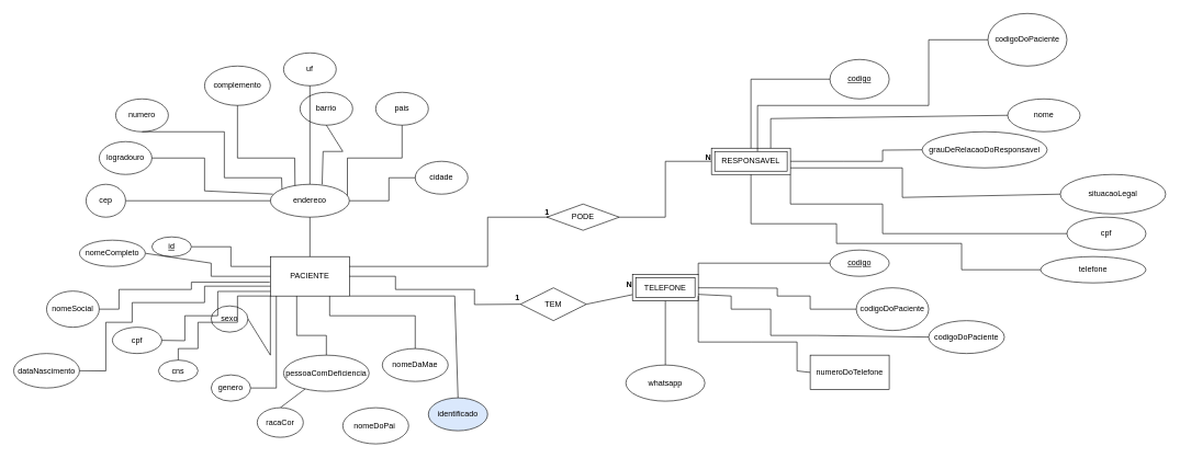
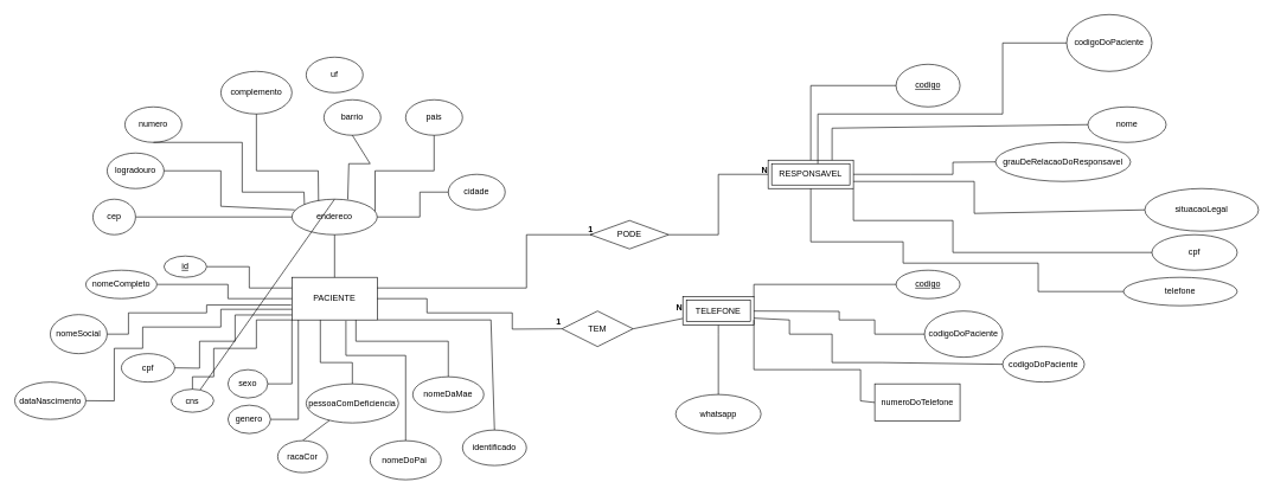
  <mxCell id="0" />
  <mxCell id="1" parent="0" />
  <mxCell id="2" value="PACIENTE" style="rounded=0;whiteSpace=wrap;html=1;" vertex="1" parent="1"><mxGeometry x="410" y="390" width="120" height="60" as="geometry" /></mxCell>
  <mxCell id="3" style="edgeStyle=orthogonalEdgeStyle;rounded=0;orthogonalLoop=1;jettySize=auto;html=1;exitX=0;exitY=0;exitDx=0;exitDy=0;" edge="1" parent="1" source="4"><mxGeometry relative="1" as="geometry"><mxPoint x="427.412" y="287.235" as="targetPoint" /></mxGeometry></mxCell>
  <mxCell id="4" value="endereco" style="ellipse;whiteSpace=wrap;html=1;" vertex="1" parent="1"><mxGeometry x="410" y="280" width="120" height="50" as="geometry" /></mxCell>
  <mxCell id="5" value="" style="endArrow=none;html=1;rounded=0;exitX=0;exitY=0.5;exitDx=0;exitDy=0;" edge="1" parent="1" source="4" target="6"><mxGeometry width="50" height="50" relative="1" as="geometry"><mxPoint x="430" y="220" as="sourcePoint" /><mxPoint x="480" y="170" as="targetPoint" /><Array as="points" /></mxGeometry></mxCell>
  <mxCell id="6" value="cep" style="ellipse;whiteSpace=wrap;html=1;" vertex="1" parent="1"><mxGeometry x="130" y="280" width="60" height="50" as="geometry" /></mxCell>
  <mxCell id="7" value="logradouro" style="ellipse;whiteSpace=wrap;html=1;" vertex="1" parent="1"><mxGeometry x="150" y="215" width="80" height="50" as="geometry" /></mxCell>
  <mxCell id="8" value="numero" style="ellipse;whiteSpace=wrap;html=1;" vertex="1" parent="1"><mxGeometry x="175" y="150" width="80" height="50" as="geometry" /></mxCell>
  <mxCell id="9" value="complemento" style="ellipse;whiteSpace=wrap;html=1;" vertex="1" parent="1"><mxGeometry x="310" y="100" width="100" height="60" as="geometry" /></mxCell>
  <mxCell id="10" value="uf" style="ellipse;whiteSpace=wrap;html=1;" vertex="1" parent="1"><mxGeometry x="430" y="80" width="80" height="50" as="geometry" /></mxCell>
  <mxCell id="11" value="barrio" style="ellipse;whiteSpace=wrap;html=1;" vertex="1" parent="1"><mxGeometry x="455" y="140" width="80" height="50" as="geometry" /></mxCell>
  <mxCell id="12" value="cidade" style="ellipse;whiteSpace=wrap;html=1;" vertex="1" parent="1"><mxGeometry x="630" y="245" width="80" height="50" as="geometry" /></mxCell>
  <mxCell id="13" value="pais" style="ellipse;whiteSpace=wrap;html=1;" vertex="1" parent="1"><mxGeometry x="570" y="140" width="80" height="50" as="geometry" /></mxCell>
  <mxCell id="14" value="" style="endArrow=none;html=1;rounded=0;entryX=1;entryY=0.5;entryDx=0;entryDy=0;exitX=0.033;exitY=0.3;exitDx=0;exitDy=0;exitPerimeter=0;" edge="1" parent="1" source="4" target="7"><mxGeometry width="50" height="50" relative="1" as="geometry"><mxPoint x="370" y="270" as="sourcePoint" /><mxPoint x="420" y="220" as="targetPoint" /><Array as="points"><mxPoint x="310" y="290" /><mxPoint x="310" y="240" /></Array></mxGeometry></mxCell>
  <mxCell id="15" value="" style="endArrow=none;html=1;rounded=0;entryX=0.5;entryY=1;entryDx=0;entryDy=0;exitX=0;exitY=0;exitDx=0;exitDy=0;" edge="1" parent="1" source="4" target="8"><mxGeometry width="50" height="50" relative="1" as="geometry"><mxPoint x="430" y="290" as="sourcePoint" /><mxPoint x="495" y="220" as="targetPoint" /><Array as="points"><mxPoint x="427" y="270" /><mxPoint x="340" y="270" /><mxPoint x="340" y="200" /></Array></mxGeometry></mxCell>
  <mxCell id="16" value="" style="endArrow=none;html=1;rounded=0;entryX=0.5;entryY=1;entryDx=0;entryDy=0;exitX=0.312;exitY=0.051;exitDx=0;exitDy=0;exitPerimeter=0;" edge="1" parent="1" source="4" target="9"><mxGeometry width="50" height="50" relative="1" as="geometry"><mxPoint x="470" y="280" as="sourcePoint" /><mxPoint x="520" y="230" as="targetPoint" /><Array as="points"><mxPoint x="447" y="240" /><mxPoint x="360" y="240" /></Array></mxGeometry></mxCell>
- <mxCell id="17" value="" style="endArrow=none;html=1;rounded=0;exitX=0.5;exitY=0;exitDx=0;exitDy=0;" edge="1" parent="1" source="4" target="10"><mxGeometry width="50" height="50" relative="1" as="geometry"><mxPoint x="500" y="280" as="sourcePoint" /><mxPoint x="550" y="230" as="targetPoint" /></mxGeometry></mxCell>
+ <mxCell id="17" value="" style="endArrow=none;html=1;rounded=0;exitX=0.5;exitY=0;exitDx=0;exitDy=0;" edge="1" parent="1" source="4" target="25"><mxGeometry width="50" height="50" relative="1" as="geometry"><mxPoint x="500" y="280" as="sourcePoint" /><mxPoint x="550" y="230" as="targetPoint" /></mxGeometry></mxCell>
  <mxCell id="18" value="" style="endArrow=none;html=1;rounded=0;entryX=0.5;entryY=1;entryDx=0;entryDy=0;exitX=0.655;exitY=0.004;exitDx=0;exitDy=0;exitPerimeter=0;" edge="1" parent="1" source="4" target="11"><mxGeometry width="50" height="50" relative="1" as="geometry"><mxPoint x="543.5" y="300" as="sourcePoint" /><mxPoint x="593.5" y="250" as="targetPoint" /><Array as="points"><mxPoint x="490" y="230" /><mxPoint x="520" y="230" /></Array></mxGeometry></mxCell>
  <mxCell id="19" value="" style="endArrow=none;html=1;rounded=0;entryX=0.5;entryY=1;entryDx=0;entryDy=0;exitX=0.975;exitY=0.34;exitDx=0;exitDy=0;exitPerimeter=0;" edge="1" parent="1" source="4" target="13"><mxGeometry width="50" height="50" relative="1" as="geometry"><mxPoint x="570" y="380" as="sourcePoint" /><mxPoint x="620" y="330" as="targetPoint" /><Array as="points"><mxPoint x="527" y="240" /><mxPoint x="610" y="240" /></Array></mxGeometry></mxCell>
  <mxCell id="20" value="" style="endArrow=none;html=1;rounded=0;entryX=0;entryY=0.5;entryDx=0;entryDy=0;exitX=1;exitY=0.5;exitDx=0;exitDy=0;" edge="1" parent="1" source="4" target="12"><mxGeometry width="50" height="50" relative="1" as="geometry"><mxPoint x="560" y="350" as="sourcePoint" /><mxPoint x="610" y="300" as="targetPoint" /><Array as="points"><mxPoint x="590" y="305" /><mxPoint x="590" y="270" /></Array></mxGeometry></mxCell>
  <mxCell id="21" value="" style="endArrow=none;html=1;rounded=0;entryX=0.5;entryY=1;entryDx=0;entryDy=0;exitX=0.5;exitY=0;exitDx=0;exitDy=0;" edge="1" parent="1" source="2" target="4"><mxGeometry width="50" height="50" relative="1" as="geometry"><mxPoint x="460" y="400" as="sourcePoint" /><mxPoint x="510" y="350" as="targetPoint" /></mxGeometry></mxCell>
  <mxCell id="22" value="" style="endArrow=none;html=1;rounded=0;entryX=0;entryY=0.25;entryDx=0;entryDy=0;exitX=1;exitY=0.5;exitDx=0;exitDy=0;" edge="1" parent="1" source="23" target="2"><mxGeometry width="50" height="50" relative="1" as="geometry"><mxPoint x="330" y="427" as="sourcePoint" /><mxPoint x="390" y="430" as="targetPoint" /><Array as="points"><mxPoint x="350" y="375" /><mxPoint x="350" y="405" /></Array></mxGeometry></mxCell>
  <mxCell id="23" value="&lt;u&gt;id&lt;/u&gt;" style="ellipse;whiteSpace=wrap;html=1;" vertex="1" parent="1"><mxGeometry x="230" y="360" width="60" height="30" as="geometry" /></mxCell>
  <mxCell id="24" value="" style="endArrow=none;html=1;rounded=0;entryX=0;entryY=0.5;entryDx=0;entryDy=0;exitX=1;exitY=0.5;exitDx=0;exitDy=0;" edge="1" parent="1" source="28" target="2"><mxGeometry width="50" height="50" relative="1" as="geometry"><mxPoint x="360" y="510" as="sourcePoint" /><mxPoint x="410" y="460" as="targetPoint" /><Array as="points"><mxPoint x="320" y="400" /><mxPoint x="320" y="420" /></Array></mxGeometry></mxCell>
  <mxCell id="25" value="cns" style="ellipse;whiteSpace=wrap;html=1;" vertex="1" parent="1"><mxGeometry x="240" y="547.5" width="60" height="32.5" as="geometry" /></mxCell>
  <mxCell id="26" value="cpf" style="ellipse;whiteSpace=wrap;html=1;" vertex="1" parent="1"><mxGeometry x="170" y="497.5" width="75" height="40" as="geometry" /></mxCell>
- <mxCell id="27" value="sexo" style="ellipse;whiteSpace=wrap;html=1;" vertex="1" parent="1"><mxGeometry x="320" y="465" width="56" height="40" as="geometry" /></mxCell>
- <mxCell id="28" value="nomeCompleto" style="ellipse;whiteSpace=wrap;html=1;" vertex="1" parent="1"><mxGeometry x="120" y="365" width="100" height="40" as="geometry" /></mxCell>
+ <mxCell id="27" value="sexo" style="ellipse;whiteSpace=wrap;html=1;" vertex="1" parent="1"><mxGeometry x="320" y="520" width="56" height="40" as="geometry" /></mxCell>
+ <mxCell id="28" value="nomeCompleto" style="ellipse;whiteSpace=wrap;html=1;" vertex="1" parent="1"><mxGeometry x="120" y="380" width="100" height="40" as="geometry" /></mxCell>
  <mxCell id="29" value="" style="endArrow=none;html=1;rounded=0;entryX=0;entryY=0.883;entryDx=0;entryDy=0;exitX=1;exitY=0.5;exitDx=0;exitDy=0;entryPerimeter=0;" edge="1" parent="1" source="26" target="2"><mxGeometry width="50" height="50" relative="1" as="geometry"><mxPoint x="260" y="470" as="sourcePoint" /><mxPoint x="475" y="460" as="targetPoint" /><Array as="points"><mxPoint x="280" y="518" /><mxPoint x="280" y="480" /><mxPoint x="330" y="480" /><mxPoint x="330" y="443" /></Array></mxGeometry></mxCell>
  <mxCell id="30" value="" style="endArrow=none;html=1;rounded=0;exitX=1;exitY=0.5;exitDx=0;exitDy=0;" edge="1" parent="1" source="27"><mxGeometry width="50" height="50" relative="1" as="geometry"><mxPoint x="420" y="520" as="sourcePoint" /><mxPoint x="410" y="450" as="targetPoint" /><Array as="points"><mxPoint x="410" y="540" /></Array></mxGeometry></mxCell>
  <mxCell id="31" value="" style="endArrow=none;html=1;rounded=0;entryX=0;entryY=1;entryDx=0;entryDy=0;exitX=0.5;exitY=0;exitDx=0;exitDy=0;" edge="1" parent="1" source="25" target="2"><mxGeometry width="50" height="50" relative="1" as="geometry"><mxPoint x="300" y="530" as="sourcePoint" /><mxPoint x="470" y="517.5" as="targetPoint" /><Array as="points"><mxPoint x="270" y="530" /><mxPoint x="300" y="530" /><mxPoint x="300" y="490" /><mxPoint x="360" y="490" /><mxPoint x="360" y="450" /></Array></mxGeometry></mxCell>
  <mxCell id="32" style="edgeStyle=orthogonalEdgeStyle;rounded=0;orthogonalLoop=1;jettySize=auto;html=1;exitX=0.5;exitY=1;exitDx=0;exitDy=0;" edge="1" parent="1" source="25" target="25"><mxGeometry relative="1" as="geometry" /></mxCell>
  <mxCell id="33" value="" style="endArrow=none;html=1;rounded=0;entryX=0.075;entryY=1;entryDx=0;entryDy=0;entryPerimeter=0;exitX=1;exitY=0.5;exitDx=0;exitDy=0;" edge="1" parent="1" source="34" target="2"><mxGeometry width="50" height="50" relative="1" as="geometry"><mxPoint x="510" y="530" as="sourcePoint" /><mxPoint x="600" y="525" as="targetPoint" /><Array as="points"><mxPoint x="419" y="590" /></Array></mxGeometry></mxCell>
  <mxCell id="34" value="genero" style="ellipse;whiteSpace=wrap;html=1;" vertex="1" parent="1"><mxGeometry x="320" y="570" width="60" height="40" as="geometry" /></mxCell>
  <mxCell id="35" value="" style="endArrow=none;html=1;rounded=0;exitX=0.5;exitY=0;exitDx=0;exitDy=0;" edge="1" parent="1" source="36" target="37"><mxGeometry width="50" height="50" relative="1" as="geometry"><mxPoint x="620" y="560" as="sourcePoint" /><mxPoint x="620" y="430" as="targetPoint" /></mxGeometry></mxCell>
  <mxCell id="36" value="racaCor" style="ellipse;whiteSpace=wrap;html=1;" vertex="1" parent="1"><mxGeometry x="390" y="620" width="70" height="45" as="geometry" /></mxCell>
  <mxCell id="37" value="pessoaComDeficiencia" style="ellipse;whiteSpace=wrap;html=1;" vertex="1" parent="1"><mxGeometry x="430" y="540" width="130" height="55" as="geometry" /></mxCell>
  <mxCell id="38" value="" style="endArrow=none;html=1;rounded=0;entryX=0.333;entryY=1;entryDx=0;entryDy=0;exitX=0.5;exitY=0;exitDx=0;exitDy=0;entryPerimeter=0;" edge="1" parent="1" source="37" target="2"><mxGeometry width="50" height="50" relative="1" as="geometry"><mxPoint x="605" y="520" as="sourcePoint" /><mxPoint x="655" y="470" as="targetPoint" /><Array as="points"><mxPoint x="495" y="510" /><mxPoint x="450" y="510" /></Array></mxGeometry></mxCell>
  <mxCell id="39" value="nomeDaMae" style="ellipse;whiteSpace=wrap;html=1;" vertex="1" parent="1"><mxGeometry x="580" y="530" width="100" height="50" as="geometry" /></mxCell>
  <mxCell id="40" value="nomeDoPai&amp;nbsp;" style="ellipse;whiteSpace=wrap;html=1;" vertex="1" parent="1"><mxGeometry x="520" y="620" width="100" height="55" as="geometry" /></mxCell>
+ <mxCell id="41" value="" style="endArrow=none;html=1;rounded=0;exitX=0.5;exitY=0;exitDx=0;exitDy=0;entryX=0.633;entryY=1.017;entryDx=0;entryDy=0;entryPerimeter=0;" edge="1" parent="1" source="40" target="2"><mxGeometry width="50" height="50" relative="1" as="geometry"><mxPoint x="570" y="490" as="sourcePoint" /><mxPoint x="620" y="440" as="targetPoint" /><Array as="points"><mxPoint x="570" y="500" /><mxPoint x="486" y="500" /></Array></mxGeometry></mxCell>
  <mxCell id="42" value="" style="endArrow=none;html=1;rounded=0;exitX=0.5;exitY=0;exitDx=0;exitDy=0;entryX=0.75;entryY=1;entryDx=0;entryDy=0;" edge="1" parent="1" source="39" target="2"><mxGeometry width="50" height="50" relative="1" as="geometry"><mxPoint x="570" y="490" as="sourcePoint" /><mxPoint x="510" y="470" as="targetPoint" /><Array as="points"><mxPoint x="630" y="480" /><mxPoint x="500" y="480" /></Array></mxGeometry></mxCell>
- <mxCell id="43" value="identificado" style="ellipse;whiteSpace=wrap;html=1;fillColor=#dae8fc;" vertex="1" parent="1"><mxGeometry x="650" y="605" width="90" height="50" as="geometry" /></mxCell>
+ <mxCell id="43" value="identificado" style="ellipse;whiteSpace=wrap;html=1;" vertex="1" parent="1"><mxGeometry x="650" y="605" width="90" height="50" as="geometry" /></mxCell>
  <mxCell id="44" value="" style="endArrow=none;html=1;rounded=0;entryX=1;entryY=1;entryDx=0;entryDy=0;exitX=0.5;exitY=0;exitDx=0;exitDy=0;" edge="1" parent="1" source="43" target="2"><mxGeometry width="50" height="50" relative="1" as="geometry"><mxPoint x="700" y="550" as="sourcePoint" /><mxPoint x="750" y="500" as="targetPoint" /><Array as="points"><mxPoint x="690" y="450" /></Array></mxGeometry></mxCell>
  <mxCell id="45" value="nomeSocial" style="ellipse;whiteSpace=wrap;html=1;" vertex="1" parent="1"><mxGeometry x="70" y="442.5" width="80" height="55" as="geometry" /></mxCell>
  <mxCell id="46" value="" style="endArrow=none;html=1;rounded=0;entryX=-0.008;entryY=0.65;entryDx=0;entryDy=0;entryPerimeter=0;exitX=1;exitY=0.5;exitDx=0;exitDy=0;" edge="1" parent="1" source="45" target="2"><mxGeometry width="50" height="50" relative="1" as="geometry"><mxPoint y="480" as="sourcePoint" x="180" /><mxPoint x="330" y="430" as="targetPoint" /><Array as="points"><mxPoint y="470" x="180" /><mxPoint y="440" x="180" /><mxPoint x="290" y="440" /><mxPoint x="290" y="429" /></Array></mxGeometry></mxCell>
  <mxCell id="47" value="dataNascimento" style="ellipse;whiteSpace=wrap;html=1;" vertex="1" parent="1"><mxGeometry x="20" y="537.5" width="100" height="52.5" as="geometry" /></mxCell>
  <mxCell id="48" value="" style="endArrow=none;html=1;rounded=0;entryX=0;entryY=0.75;entryDx=0;entryDy=0;exitX=1;exitY=0.5;exitDx=0;exitDy=0;" edge="1" parent="1" source="47" target="2"><mxGeometry width="50" height="50" relative="1" as="geometry"><mxPoint x="110" y="620" as="sourcePoint" /><mxPoint x="160" y="570" as="targetPoint" /><Array as="points"><mxPoint x="160" y="564" /><mxPoint x="160" y="490" /><mxPoint x="200" y="490" /><mxPoint x="200" y="460" /><mxPoint x="310" y="460" /><mxPoint x="310" y="435" /></Array></mxGeometry></mxCell>
  <mxCell id="49" value="TEM" style="rhombus;whiteSpace=wrap;html=1;" vertex="1" parent="1"><mxGeometry x="790" y="437.5" width="100" height="50" as="geometry" /></mxCell>
  <mxCell id="50" value="" style="endArrow=none;html=1;rounded=0;entryX=0;entryY=0.5;entryDx=0;entryDy=0;exitX=1;exitY=0.5;exitDx=0;exitDy=0;" edge="1" parent="1" source="2" target="49"><mxGeometry width="50" height="50" relative="1" as="geometry"><mxPoint x="544" y="430" as="sourcePoint" /><mxPoint x="594" y="380" as="targetPoint" /><Array as="points"><mxPoint x="600" y="420" /><mxPoint x="600" y="440" /><mxPoint x="720" y="440" /><mxPoint x="720" y="463" /></Array></mxGeometry></mxCell>
  <mxCell id="51" value="1" style="text;html=1;align=center;verticalAlign=middle;resizable=0;points=[];autosize=1;strokeColor=none;fillColor=none;fontStyle=1" vertex="1" parent="1"><mxGeometry x="770" y="437.5" width="30" height="30" as="geometry" /></mxCell>
  <mxCell id="52" value="" style="endArrow=none;html=1;rounded=0;exitX=1;exitY=0.5;exitDx=0;exitDy=0;" edge="1" parent="1" source="49" target="53"><mxGeometry width="50" height="50" relative="1" as="geometry"><mxPoint x="790" y="490" as="sourcePoint" /><mxPoint x="840" y="440" as="targetPoint" /></mxGeometry></mxCell>
  <mxCell id="53" value="TELEFONE" style="shape=ext;margin=3;double=1;whiteSpace=wrap;html=1;align=center;" vertex="1" parent="1"><mxGeometry x="960" y="417.5" width="100" height="40" as="geometry" /></mxCell>
  <mxCell id="54" value="&lt;b&gt;N&lt;/b&gt;" style="text;html=1;align=center;verticalAlign=middle;resizable=0;points=[];autosize=1;strokeColor=none;fillColor=none;" vertex="1" parent="1"><mxGeometry x="940" y="417.5" width="30" height="30" as="geometry" /></mxCell>
  <mxCell id="55" value="" style="endArrow=none;html=1;rounded=0;exitX=1;exitY=0.25;exitDx=0;exitDy=0;entryX=0;entryY=0.5;entryDx=0;entryDy=0;" edge="1" parent="1" source="2" target="64"><mxGeometry width="50" height="50" relative="1" as="geometry"><mxPoint x="620" y="400" as="sourcePoint" /><mxPoint x="930" y="330" as="targetPoint" /><Array as="points"><mxPoint x="740" y="405" /><mxPoint x="740" y="330" /><mxPoint x="850" y="330" /></Array></mxGeometry></mxCell>
  <mxCell id="56" value="&lt;u&gt;codigo&lt;/u&gt;" style="ellipse;whiteSpace=wrap;html=1;" vertex="1" parent="1"><mxGeometry x="1260" y="380" width="90" height="40" as="geometry" /></mxCell>
  <mxCell id="57" value="" style="endArrow=none;html=1;rounded=0;exitX=1;exitY=0;exitDx=0;exitDy=0;entryX=0;entryY=0.5;entryDx=0;entryDy=0;" edge="1" parent="1" source="53" target="56"><mxGeometry width="50" height="50" relative="1" as="geometry"><mxPoint x="1100" y="470" as="sourcePoint" /><mxPoint x="1150" y="420" as="targetPoint" /><Array as="points"><mxPoint x="1060" y="400" /></Array></mxGeometry></mxCell>
  <mxCell id="58" value="codigoDoPaciente" style="ellipse;whiteSpace=wrap;html=1;" vertex="1" parent="1"><mxGeometry x="1300" y="437.5" width="110" height="65" as="geometry" /></mxCell>
  <mxCell id="59" value="" style="endArrow=none;html=1;rounded=0;entryX=0;entryY=0.5;entryDx=0;entryDy=0;exitX=1;exitY=0.5;exitDx=0;exitDy=0;" edge="1" parent="1" source="53" target="58"><mxGeometry width="50" height="50" relative="1" as="geometry"><mxPoint x="1070" y="485" as="sourcePoint" /><mxPoint x="1120" y="435" as="targetPoint" /><Array as="points"><mxPoint x="1180" y="438" /><mxPoint x="1180" y="450" /><mxPoint x="1230" y="450" /><mxPoint x="1230" y="470" /></Array></mxGeometry></mxCell>
  <mxCell id="60" value="" style="endArrow=none;html=1;rounded=0;exitX=0;exitY=0.5;exitDx=0;exitDy=0;" edge="1" parent="1" source="61"><mxGeometry width="50" height="50" relative="1" as="geometry"><mxPoint x="1170" y="500" as="sourcePoint" /><mxPoint x="1060" y="450" as="targetPoint" /><Array as="points"><mxPoint x="1210" y="564" /><mxPoint x="1210" y="520" /><mxPoint x="1140" y="520" /><mxPoint x="1060" y="520" /></Array></mxGeometry></mxCell>
  <mxCell id="61" value="numeroDoTelefone" style="whiteSpace=wrap;html=1;rounded=0;" vertex="1" parent="1"><mxGeometry x="1230" y="540" width="120" height="52.5" as="geometry" /></mxCell>
  <mxCell id="62" value="whatsapp" style="ellipse;whiteSpace=wrap;html=1;" vertex="1" parent="1"><mxGeometry x="950" y="555" width="120" height="55" as="geometry" /></mxCell>
  <mxCell id="63" value="" style="endArrow=none;html=1;rounded=0;entryX=0.5;entryY=1;entryDx=0;entryDy=0;exitX=0.5;exitY=0;exitDx=0;exitDy=0;" edge="1" parent="1" source="62" target="53"><mxGeometry width="50" height="50" relative="1" as="geometry"><mxPoint x="1007" y="515" as="sourcePoint" /><mxPoint x="1057" y="465" as="targetPoint" /><Array as="points"><mxPoint x="1010" y="470" /></Array></mxGeometry></mxCell>
  <mxCell id="64" value="PODE" style="rhombus;whiteSpace=wrap;html=1;" vertex="1" parent="1"><mxGeometry x="830" y="310" width="110" height="40" as="geometry" /></mxCell>
  <mxCell id="65" value="" style="endArrow=none;html=1;rounded=0;exitX=1;exitY=0.5;exitDx=0;exitDy=0;entryX=0;entryY=0.5;entryDx=0;entryDy=0;" edge="1" parent="1" source="64" target="66"><mxGeometry width="50" height="50" relative="1" as="geometry"><mxPoint x="950" y="310" as="sourcePoint" /><mxPoint x="1010" y="250" as="targetPoint" /><Array as="points"><mxPoint x="1010" y="330" /><mxPoint x="1010" y="245" /></Array></mxGeometry></mxCell>
  <mxCell id="66" value="RESPONSAVEL" style="shape=ext;margin=3;double=1;whiteSpace=wrap;html=1;align=center;" vertex="1" parent="1"><mxGeometry x="1080" y="225" width="120" height="40" as="geometry" /></mxCell>
  <mxCell id="67" value="&lt;b&gt;1&lt;/b&gt;" style="text;html=1;align=center;verticalAlign=middle;resizable=0;points=[];autosize=1;strokeColor=none;fillColor=none;" vertex="1" parent="1"><mxGeometry x="815" y="308" width="30" height="30" as="geometry" /></mxCell>
  <mxCell id="68" value="&lt;b&gt;N&lt;/b&gt;" style="text;html=1;align=center;verticalAlign=middle;resizable=0;points=[];autosize=1;strokeColor=none;fillColor=none;" vertex="1" parent="1"><mxGeometry x="1060" y="225" width="30" height="30" as="geometry" /></mxCell>
  <mxCell id="69" value="" style="endArrow=none;html=1;rounded=0;exitX=0.5;exitY=0;exitDx=0;exitDy=0;" edge="1" parent="1" source="66" target="70"><mxGeometry width="50" height="50" relative="1" as="geometry"><mxPoint x="1130" y="190" as="sourcePoint" /><mxPoint x="1230" y="130" as="targetPoint" /><Array as="points"><mxPoint x="1140" y="120" /></Array></mxGeometry></mxCell>
  <mxCell id="70" value="&lt;u&gt;codigo&lt;/u&gt;" style="ellipse;whiteSpace=wrap;html=1;" vertex="1" parent="1"><mxGeometry x="1260" y="90" width="90" height="60" as="geometry" /></mxCell>
  <mxCell id="71" value="nome" style="ellipse;whiteSpace=wrap;html=1;" vertex="1" parent="1"><mxGeometry x="1530" y="150" width="110" height="50" as="geometry" /></mxCell>
  <mxCell id="72" value="" style="endArrow=none;html=1;rounded=0;exitX=0.75;exitY=0;exitDx=0;exitDy=0;entryX=0;entryY=0.5;entryDx=0;entryDy=0;" edge="1" parent="1" source="66" target="71"><mxGeometry width="50" height="50" relative="1" as="geometry"><mxPoint x="1220" y="320" as="sourcePoint" /><mxPoint x="1270" y="270" as="targetPoint" /><Array as="points"><mxPoint x="1170" y="180" /></Array></mxGeometry></mxCell>
  <mxCell id="73" value="grauDeRelacaoDoResponsavel" style="ellipse;whiteSpace=wrap;html=1;" vertex="1" parent="1"><mxGeometry x="1400" y="200" width="190" height="55" as="geometry" /></mxCell>
  <mxCell id="74" value="" style="endArrow=none;html=1;rounded=0;exitX=1;exitY=0.5;exitDx=0;exitDy=0;entryX=0;entryY=0.5;entryDx=0;entryDy=0;" edge="1" parent="1" source="66" target="73"><mxGeometry width="50" height="50" relative="1" as="geometry"><mxPoint x="1490" y="310" as="sourcePoint" /><mxPoint x="1540" y="260" as="targetPoint" /><Array as="points"><mxPoint x="1280" y="245" /><mxPoint x="1340" y="245" /><mxPoint x="1340" y="228" /></Array></mxGeometry></mxCell>
  <mxCell id="75" value="" style="endArrow=none;html=1;rounded=0;exitX=1;exitY=0.75;exitDx=0;exitDy=0;entryX=0;entryY=0.5;entryDx=0;entryDy=0;" edge="1" parent="1" source="66" target="76"><mxGeometry width="50" height="50" relative="1" as="geometry"><mxPoint x="1250" y="253" as="sourcePoint" /><mxPoint x="1520" y="336" as="targetPoint" /><Array as="points"><mxPoint x="1370" y="255" /><mxPoint x="1370" y="300" /></Array></mxGeometry></mxCell>
  <mxCell id="76" value="situacaoLegal" style="ellipse;whiteSpace=wrap;html=1;" vertex="1" parent="1"><mxGeometry x="1610" y="265" width="160" height="60" as="geometry" /></mxCell>
  <mxCell id="77" value="cpf" style="ellipse;whiteSpace=wrap;html=1;" vertex="1" parent="1"><mxGeometry x="1620" y="330" width="120" height="50" as="geometry" /></mxCell>
  <mxCell id="78" value="" style="endArrow=none;html=1;rounded=0;exitX=1;exitY=1;exitDx=0;exitDy=0;entryX=0;entryY=0.5;entryDx=0;entryDy=0;" edge="1" parent="1" source="66" target="77"><mxGeometry width="50" height="50" relative="1" as="geometry"><mxPoint x="1490" y="310" as="sourcePoint" /><mxPoint x="1540" y="260" as="targetPoint" /><Array as="points"><mxPoint x="1200" y="310" /><mxPoint x="1340" y="310" /><mxPoint x="1340" y="355" /></Array></mxGeometry></mxCell>
  <mxCell id="79" value="" style="endArrow=none;html=1;rounded=0;exitX=0.583;exitY=0.125;exitDx=0;exitDy=0;exitPerimeter=0;entryX=0;entryY=0.5;entryDx=0;entryDy=0;" edge="1" parent="1" source="66" target="80"><mxGeometry width="50" height="50" relative="1" as="geometry"><mxPoint x="1150" y="180" as="sourcePoint" /><mxPoint x="1450" y="70" as="targetPoint" /><Array as="points"><mxPoint x="1150" y="160" /><mxPoint x="1410" y="160" /><mxPoint x="1410" y="60" /></Array></mxGeometry></mxCell>
  <mxCell id="80" value="codigoDoPaciente" style="ellipse;whiteSpace=wrap;html=1;" vertex="1" parent="1"><mxGeometry x="1500" y="20" width="120" height="80" as="geometry" /></mxCell>
  <mxCell id="81" value="codigoDoPaciente" style="ellipse;whiteSpace=wrap;html=1;" vertex="1" parent="1"><mxGeometry x="1410" y="487.5" width="115" height="50" as="geometry" /></mxCell>
  <mxCell id="82" value="" style="endArrow=none;html=1;rounded=0;entryX=0;entryY=0.5;entryDx=0;entryDy=0;exitX=1;exitY=0.75;exitDx=0;exitDy=0;" edge="1" parent="1" source="53" target="81"><mxGeometry width="50" height="50" relative="1" as="geometry"><mxPoint x="1180" y="672.5" as="sourcePoint" /><mxPoint x="1230" y="622.5" as="targetPoint" /><Array as="points"><mxPoint x="1110" y="450" /><mxPoint x="1110" y="470" /><mxPoint x="1170" y="470" /><mxPoint x="1170" y="510" /><mxPoint x="1240" y="510" /></Array></mxGeometry></mxCell>
  <mxCell id="83" value="" style="endArrow=none;html=1;rounded=0;exitX=0.5;exitY=1;exitDx=0;exitDy=0;" edge="1" parent="1" source="66" target="84"><mxGeometry width="50" height="50" relative="1" as="geometry"><mxPoint x="1130" y="300" as="sourcePoint" /><mxPoint x="1640" y="410" as="targetPoint" /><Array as="points"><mxPoint x="1140" y="340" /><mxPoint x="1270" y="340" /><mxPoint x="1270" y="370" /><mxPoint x="1460" y="370" /><mxPoint x="1460" y="410" /></Array></mxGeometry></mxCell>
  <mxCell id="84" value="telefone" style="ellipse;whiteSpace=wrap;html=1;" vertex="1" parent="1"><mxGeometry x="1580" y="390" width="160" height="40" as="geometry" /></mxCell>
